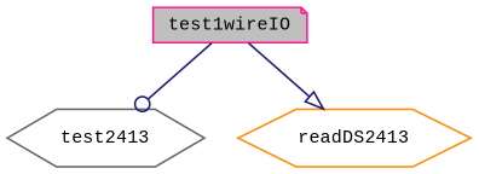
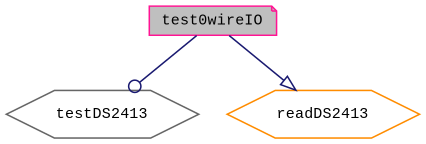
  digraph {
    fontname="Liberation Mono"
    rankdir=TB
    node [fillcolor=white fontname="Liberation Mono" fontsize=10 shape=hexagon style=filled]
    edge [color=midnightblue fontname="Liberation Mono" fontsize=10 labelfontname=Helvetica labelfontsize=10 style=solid]
-   n1 [color=deeppink fillcolor=grey75 fontcolor=black height=0.2 label=test1wireIO shape=note width=0.4]
-   n2 [color=gray40 height=0.2 label=test2413 width=0.4]
+   n1 [color=deeppink fillcolor=grey75 fontcolor=black height=0.2 label=test0wireIO shape=note width=0.4]
+   n2 [color=gray40 height=0.2 label=testDS2413 width=0.4]
    n3 [color=darkorange height=0.2 label=readDS2413 width=0.4]
    n1 -> n2 [arrowhead=odot]
    n1 -> n3 [arrowhead=onormal]
  }
